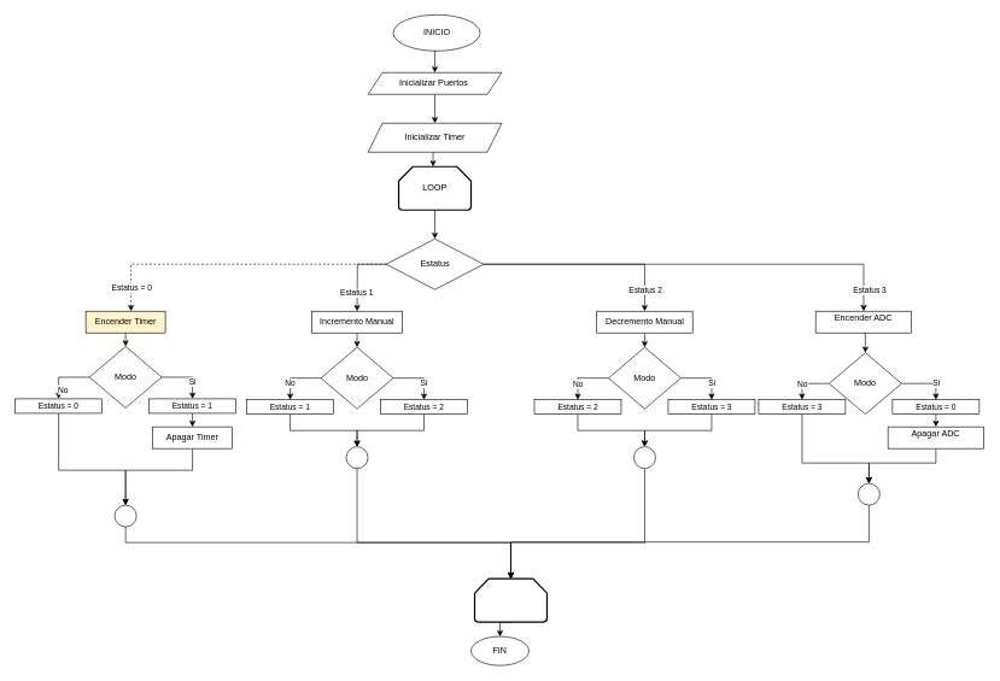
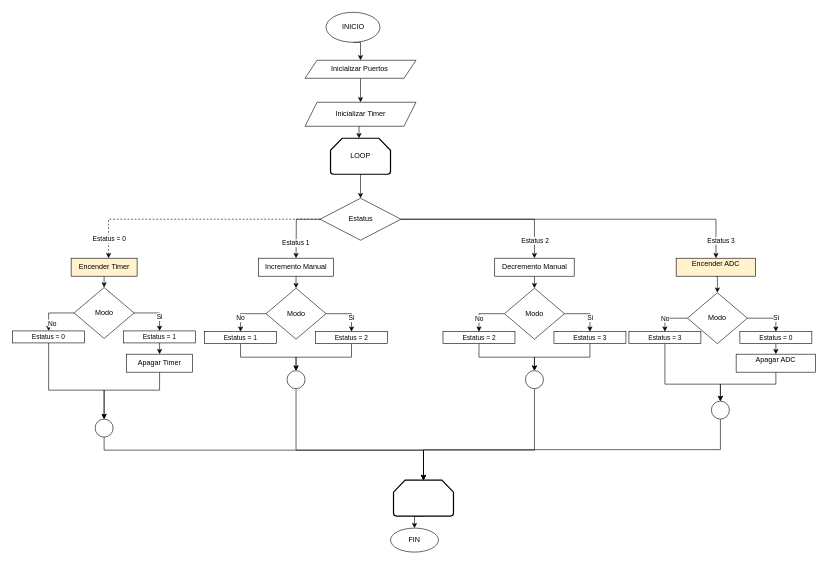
  <mxCell id="0" />
  <mxCell id="1" parent="0" />
  <mxCell id="2" style="edgeStyle=orthogonalEdgeStyle;rounded=0;orthogonalLoop=1;jettySize=auto;html=1;exitX=0.5;exitY=1;exitDx=0;exitDy=0;entryX=0.5;entryY=0;entryDx=0;entryDy=0;" edge="1" parent="1" source="3" target="73"><mxGeometry relative="1" as="geometry" /></mxCell>
- <mxCell id="3" value="INICIO" style="ellipse;whiteSpace=wrap;html=1;" parent="1" vertex="1"><mxGeometry x="542.5" y="20" width="120" height="50" as="geometry" /></mxCell>
+ <mxCell id="3" value="INICIO" style="ellipse;whiteSpace=wrap;html=1;" parent="1" vertex="1"><mxGeometry x="542.5" y="20" width="90" height="50" as="geometry" /></mxCell>
  <mxCell id="4" style="edgeStyle=orthogonalEdgeStyle;rounded=0;orthogonalLoop=1;jettySize=auto;html=1;exitX=0.5;exitY=1;exitDx=0;exitDy=0;exitPerimeter=0;" parent="1" source="5" target="17" edge="1"><mxGeometry relative="1" as="geometry" /></mxCell>
  <mxCell id="5" value="LOOP" style="strokeWidth=2;html=1;shape=mxgraph.flowchart.loop_limit;whiteSpace=wrap;" parent="1" vertex="1"><mxGeometry x="550" y="230" width="100" height="60" as="geometry" /></mxCell>
  <mxCell id="6" style="edgeStyle=orthogonalEdgeStyle;rounded=0;orthogonalLoop=1;jettySize=auto;html=1;exitX=0.5;exitY=1;exitDx=0;exitDy=0;exitPerimeter=0;entryX=0.5;entryY=0;entryDx=0;entryDy=0;" parent="1" source="7" target="8" edge="1"><mxGeometry relative="1" as="geometry" /></mxCell>
  <mxCell id="7" value="" style="strokeWidth=2;html=1;shape=mxgraph.flowchart.loop_limit;whiteSpace=wrap;" parent="1" vertex="1"><mxGeometry x="655" y="800" width="100" height="60" as="geometry" /></mxCell>
  <mxCell id="8" value="FIN" style="ellipse;whiteSpace=wrap;html=1;" parent="1" vertex="1"><mxGeometry x="650" y="880" width="80" height="40" as="geometry" /></mxCell>
  <mxCell id="9" style="edgeStyle=orthogonalEdgeStyle;rounded=0;orthogonalLoop=1;jettySize=auto;html=1;exitX=0.5;exitY=1;exitDx=0;exitDy=0;entryX=0.5;entryY=0;entryDx=0;entryDy=0;" parent="1" source="10" edge="1"><mxGeometry relative="1" as="geometry"><mxPoint x="597.5" y="230" as="targetPoint" /></mxGeometry></mxCell>
  <mxCell id="10" value="Inicializar Timer" style="shape=parallelogram;perimeter=parallelogramPerimeter;whiteSpace=wrap;html=1;fixedSize=1;" parent="1" vertex="1"><mxGeometry x="507.5" y="170" width="185" height="40" as="geometry" /></mxCell>
  <mxCell id="11" style="edgeStyle=orthogonalEdgeStyle;rounded=0;orthogonalLoop=1;jettySize=auto;html=1;exitX=0;exitY=0.5;exitDx=0;exitDy=0;dashed=1;" parent="1" source="17" edge="1" target="19"><mxGeometry relative="1" as="geometry"><mxPoint x="240" y="430" as="targetPoint" /><Array as="points"><mxPoint x="180" y="365" /></Array></mxGeometry></mxCell>
  <mxCell id="12" value="Estatus = 0" style="edgeLabel;html=1;align=center;verticalAlign=middle;resizable=0;points=[];" parent="11" vertex="1" connectable="0"><mxGeometry x="0.918" relative="1" as="geometry"><mxPoint y="-15.39" as="offset" /></mxGeometry></mxCell>
  <mxCell id="13" style="edgeStyle=orthogonalEdgeStyle;rounded=0;orthogonalLoop=1;jettySize=auto;html=1;exitX=0;exitY=0.5;exitDx=0;exitDy=0;" parent="1" source="17" edge="1"><mxGeometry relative="1" as="geometry"><mxPoint x="492.5" y="430" as="targetPoint" /></mxGeometry></mxCell>
  <mxCell id="14" value="Estatus 1" style="edgeLabel;html=1;align=center;verticalAlign=middle;resizable=0;points=[];" parent="13" vertex="1" connectable="0"><mxGeometry x="0.521" y="-1" relative="1" as="geometry"><mxPoint as="offset" /></mxGeometry></mxCell>
  <mxCell id="15" style="edgeStyle=orthogonalEdgeStyle;rounded=0;orthogonalLoop=1;jettySize=auto;html=1;exitX=1;exitY=0.5;exitDx=0;exitDy=0;entryX=0.5;entryY=0;entryDx=0;entryDy=0;" parent="1" source="17" target="45" edge="1"><mxGeometry relative="1" as="geometry" /></mxCell>
  <mxCell id="16" style="edgeStyle=orthogonalEdgeStyle;rounded=0;orthogonalLoop=1;jettySize=auto;html=1;exitX=1;exitY=0.5;exitDx=0;exitDy=0;" parent="1" source="17" target="59" edge="1"><mxGeometry relative="1" as="geometry" /></mxCell>
  <mxCell id="17" value="Estatus" style="rhombus;whiteSpace=wrap;html=1;" parent="1" vertex="1"><mxGeometry x="532.5" y="330" width="135" height="70" as="geometry" /></mxCell>
  <mxCell id="18" style="edgeStyle=orthogonalEdgeStyle;rounded=0;orthogonalLoop=1;jettySize=auto;html=1;exitX=0.5;exitY=1;exitDx=0;exitDy=0;entryX=0.5;entryY=0;entryDx=0;entryDy=0;" edge="1" parent="1" source="19" target="24"><mxGeometry relative="1" as="geometry" /></mxCell>
  <mxCell id="19" value="Encender Timer" style="rounded=0;whiteSpace=wrap;html=1;fillColor=#fff2cc;" parent="1" vertex="1"><mxGeometry x="117.5" y="430" width="110" height="30" as="geometry" /></mxCell>
  <mxCell id="20" style="edgeStyle=orthogonalEdgeStyle;rounded=0;orthogonalLoop=1;jettySize=auto;html=1;exitX=1;exitY=0.5;exitDx=0;exitDy=0;" parent="1" source="24" target="26" edge="1"><mxGeometry relative="1" as="geometry"><mxPoint x="265" y="581.25" as="targetPoint" /></mxGeometry></mxCell>
  <mxCell id="21" value="Si" style="edgeLabel;html=1;align=center;verticalAlign=middle;resizable=0;points=[];" parent="20" vertex="1" connectable="0"><mxGeometry x="0.633" y="1" relative="1" as="geometry"><mxPoint x="-1.01" y="-9.87" as="offset" /></mxGeometry></mxCell>
  <mxCell id="22" style="edgeStyle=orthogonalEdgeStyle;rounded=0;orthogonalLoop=1;jettySize=auto;html=1;exitX=0;exitY=0.5;exitDx=0;exitDy=0;" parent="1" source="24" target="28" edge="1"><mxGeometry relative="1" as="geometry" /></mxCell>
  <mxCell id="23" value="No" style="edgeLabel;html=1;align=center;verticalAlign=middle;resizable=0;points=[];" parent="22" vertex="1" connectable="0"><mxGeometry x="0.022" y="17" relative="1" as="geometry"><mxPoint as="offset" /></mxGeometry></mxCell>
  <mxCell id="24" value="Modo" style="rhombus;whiteSpace=wrap;html=1;" parent="1" vertex="1"><mxGeometry x="122.5" y="478.75" width="100" height="85" as="geometry" /></mxCell>
  <mxCell id="25" style="edgeStyle=orthogonalEdgeStyle;rounded=0;orthogonalLoop=1;jettySize=auto;html=1;exitX=0.5;exitY=1;exitDx=0;exitDy=0;entryX=0.5;entryY=0;entryDx=0;entryDy=0;" edge="1" parent="1" source="26" target="75"><mxGeometry relative="1" as="geometry" /></mxCell>
  <mxCell id="26" value="&lt;span style=&quot;font-size: 11px ; background-color: rgb(255 , 255 , 255)&quot;&gt;Estatus = 1&lt;/span&gt;" style="rounded=0;whiteSpace=wrap;html=1;" parent="1" vertex="1"><mxGeometry x="205" y="551.25" width="120" height="20" as="geometry" /></mxCell>
  <mxCell id="27" style="edgeStyle=orthogonalEdgeStyle;rounded=0;orthogonalLoop=1;jettySize=auto;html=1;exitX=0.5;exitY=1;exitDx=0;exitDy=0;entryX=0.5;entryY=0;entryDx=0;entryDy=0;" parent="1" source="28" target="30" edge="1"><mxGeometry relative="1" as="geometry"><Array as="points"><mxPoint x="80" y="650" /><mxPoint x="173" y="650" /></Array></mxGeometry></mxCell>
  <mxCell id="28" value="&lt;span style=&quot;font-size: 11px ; background-color: rgb(255 , 255 , 255)&quot;&gt;Estatus = 0&lt;/span&gt;" style="rounded=0;whiteSpace=wrap;html=1;" parent="1" vertex="1"><mxGeometry x="20" y="551.25" width="120" height="20" as="geometry" /></mxCell>
  <mxCell id="29" style="edgeStyle=orthogonalEdgeStyle;rounded=0;orthogonalLoop=1;jettySize=auto;html=1;exitX=0.5;exitY=1;exitDx=0;exitDy=0;" edge="1" parent="1" source="30" target="7"><mxGeometry relative="1" as="geometry"><Array as="points"><mxPoint x="172" y="750" /><mxPoint x="705" y="750" /></Array></mxGeometry></mxCell>
  <mxCell id="30" value="" style="ellipse;whiteSpace=wrap;html=1;aspect=fixed;" parent="1" vertex="1"><mxGeometry x="157.5" y="698.25" width="30" height="30" as="geometry" /></mxCell>
  <mxCell id="31" style="edgeStyle=orthogonalEdgeStyle;rounded=0;orthogonalLoop=1;jettySize=auto;html=1;exitX=0.5;exitY=1;exitDx=0;exitDy=0;entryX=0.5;entryY=0;entryDx=0;entryDy=0;" edge="1" parent="1" source="32" target="37"><mxGeometry relative="1" as="geometry" /></mxCell>
  <mxCell id="32" value="&lt;div&gt;Incremento Manual&lt;/div&gt;" style="rounded=0;whiteSpace=wrap;html=1;" parent="1" vertex="1"><mxGeometry x="430" y="430" width="125" height="30" as="geometry" /></mxCell>
  <mxCell id="33" style="edgeStyle=orthogonalEdgeStyle;rounded=0;orthogonalLoop=1;jettySize=auto;html=1;exitX=1;exitY=0.5;exitDx=0;exitDy=0;" parent="1" source="37" target="39" edge="1"><mxGeometry relative="1" as="geometry"><mxPoint x="585" y="582.5" as="targetPoint" /></mxGeometry></mxCell>
  <mxCell id="34" value="Si" style="edgeLabel;html=1;align=center;verticalAlign=middle;resizable=0;points=[];" parent="33" vertex="1" connectable="0"><mxGeometry x="0.633" y="1" relative="1" as="geometry"><mxPoint x="-1.01" y="-9.87" as="offset" /></mxGeometry></mxCell>
  <mxCell id="35" style="edgeStyle=orthogonalEdgeStyle;rounded=0;orthogonalLoop=1;jettySize=auto;html=1;exitX=0;exitY=0.5;exitDx=0;exitDy=0;" parent="1" source="37" target="41" edge="1"><mxGeometry relative="1" as="geometry" /></mxCell>
  <mxCell id="36" value="No" style="edgeLabel;html=1;align=center;verticalAlign=middle;resizable=0;points=[];" parent="35" vertex="1" connectable="0"><mxGeometry x="0.022" y="17" relative="1" as="geometry"><mxPoint x="-5.53" y="-9.51" as="offset" /></mxGeometry></mxCell>
  <mxCell id="37" value="Modo" style="rhombus;whiteSpace=wrap;html=1;" parent="1" vertex="1"><mxGeometry x="442.5" y="480" width="100" height="85" as="geometry" /></mxCell>
  <mxCell id="38" style="edgeStyle=orthogonalEdgeStyle;rounded=0;orthogonalLoop=1;jettySize=auto;html=1;exitX=0.5;exitY=1;exitDx=0;exitDy=0;entryX=0.5;entryY=0;entryDx=0;entryDy=0;" parent="1" source="39" target="43" edge="1"><mxGeometry relative="1" as="geometry" /></mxCell>
  <mxCell id="39" value="&lt;span style=&quot;font-size: 11px ; background-color: rgb(255 , 255 , 255)&quot;&gt;Estatus = 2&lt;/span&gt;" style="rounded=0;whiteSpace=wrap;html=1;" parent="1" vertex="1"><mxGeometry x="525" y="552.5" width="120" height="20" as="geometry" /></mxCell>
  <mxCell id="40" style="edgeStyle=orthogonalEdgeStyle;rounded=0;orthogonalLoop=1;jettySize=auto;html=1;exitX=0.5;exitY=1;exitDx=0;exitDy=0;entryX=0.5;entryY=0;entryDx=0;entryDy=0;" parent="1" source="41" target="43" edge="1"><mxGeometry relative="1" as="geometry" /></mxCell>
  <mxCell id="41" value="&lt;span style=&quot;font-size: 11px ; background-color: rgb(255 , 255 , 255)&quot;&gt;Estatus = 1&lt;/span&gt;" style="rounded=0;whiteSpace=wrap;html=1;" parent="1" vertex="1"><mxGeometry x="340" y="552.5" width="120" height="20" as="geometry" /></mxCell>
  <mxCell id="42" style="edgeStyle=orthogonalEdgeStyle;rounded=0;orthogonalLoop=1;jettySize=auto;html=1;exitX=0.5;exitY=1;exitDx=0;exitDy=0;" edge="1" parent="1" source="43" target="7"><mxGeometry relative="1" as="geometry"><Array as="points"><mxPoint x="492" y="750" /><mxPoint x="705" y="750" /></Array></mxGeometry></mxCell>
  <mxCell id="43" value="" style="ellipse;whiteSpace=wrap;html=1;aspect=fixed;" parent="1" vertex="1"><mxGeometry x="477.5" y="617.5" width="30" height="30" as="geometry" /></mxCell>
  <mxCell id="44" style="edgeStyle=orthogonalEdgeStyle;rounded=0;orthogonalLoop=1;jettySize=auto;html=1;exitX=0.5;exitY=1;exitDx=0;exitDy=0;entryX=0.5;entryY=0;entryDx=0;entryDy=0;" edge="1" parent="1" source="45" target="50"><mxGeometry relative="1" as="geometry" /></mxCell>
  <mxCell id="45" value="Decremento Manual" style="rounded=0;whiteSpace=wrap;html=1;" parent="1" vertex="1"><mxGeometry x="823.75" y="430" width="132.5" height="30" as="geometry" /></mxCell>
  <mxCell id="46" style="edgeStyle=orthogonalEdgeStyle;rounded=0;orthogonalLoop=1;jettySize=auto;html=1;exitX=1;exitY=0.5;exitDx=0;exitDy=0;" parent="1" source="50" target="52" edge="1"><mxGeometry relative="1" as="geometry"><mxPoint x="982.5" y="582.5" as="targetPoint" /></mxGeometry></mxCell>
  <mxCell id="47" value="Si" style="edgeLabel;html=1;align=center;verticalAlign=middle;resizable=0;points=[];" parent="46" vertex="1" connectable="0"><mxGeometry x="0.633" y="1" relative="1" as="geometry"><mxPoint x="-1.01" y="-9.87" as="offset" /></mxGeometry></mxCell>
  <mxCell id="48" style="edgeStyle=orthogonalEdgeStyle;rounded=0;orthogonalLoop=1;jettySize=auto;html=1;exitX=0;exitY=0.5;exitDx=0;exitDy=0;" parent="1" source="50" target="54" edge="1"><mxGeometry relative="1" as="geometry" /></mxCell>
  <mxCell id="49" value="No" style="edgeLabel;html=1;align=center;verticalAlign=middle;resizable=0;points=[];" parent="48" vertex="1" connectable="0"><mxGeometry x="0.022" y="17" relative="1" as="geometry"><mxPoint x="-5.41" y="-9.5" as="offset" /></mxGeometry></mxCell>
  <mxCell id="50" value="Modo" style="rhombus;whiteSpace=wrap;html=1;" parent="1" vertex="1"><mxGeometry x="840" y="480" width="100" height="85" as="geometry" /></mxCell>
  <mxCell id="51" style="edgeStyle=orthogonalEdgeStyle;rounded=0;orthogonalLoop=1;jettySize=auto;html=1;exitX=0.5;exitY=1;exitDx=0;exitDy=0;entryX=0.5;entryY=0;entryDx=0;entryDy=0;" parent="1" source="52" target="56" edge="1"><mxGeometry relative="1" as="geometry" /></mxCell>
  <mxCell id="52" value="&lt;span style=&quot;font-size: 11px ; background-color: rgb(255 , 255 , 255)&quot;&gt;Estatus = 3&lt;/span&gt;" style="rounded=0;whiteSpace=wrap;html=1;" parent="1" vertex="1"><mxGeometry x="922.5" y="552.5" width="120" height="20" as="geometry" /></mxCell>
  <mxCell id="53" style="edgeStyle=orthogonalEdgeStyle;rounded=0;orthogonalLoop=1;jettySize=auto;html=1;exitX=0.5;exitY=1;exitDx=0;exitDy=0;entryX=0.5;entryY=0;entryDx=0;entryDy=0;" parent="1" source="54" target="56" edge="1"><mxGeometry relative="1" as="geometry" /></mxCell>
  <mxCell id="54" value="&lt;span style=&quot;font-size: 11px ; background-color: rgb(255 , 255 , 255)&quot;&gt;Estatus = 2&lt;/span&gt;" style="rounded=0;whiteSpace=wrap;html=1;" parent="1" vertex="1"><mxGeometry x="737.5" y="552.5" width="120" height="20" as="geometry" /></mxCell>
  <mxCell id="55" style="edgeStyle=orthogonalEdgeStyle;rounded=0;orthogonalLoop=1;jettySize=auto;html=1;exitX=0.5;exitY=1;exitDx=0;exitDy=0;entryX=0.5;entryY=0;entryDx=0;entryDy=0;entryPerimeter=0;" edge="1" parent="1" source="56" target="7"><mxGeometry relative="1" as="geometry"><Array as="points"><mxPoint x="890" y="750" /><mxPoint x="705" y="750" /></Array></mxGeometry></mxCell>
  <mxCell id="56" value="" style="ellipse;whiteSpace=wrap;html=1;aspect=fixed;" parent="1" vertex="1"><mxGeometry x="875" y="617.5" width="30" height="30" as="geometry" /></mxCell>
  <mxCell id="57" value="Estatus 2" style="edgeLabel;html=1;align=center;verticalAlign=middle;resizable=0;points=[];" parent="1" vertex="1" connectable="0"><mxGeometry x="890" y="400" as="geometry" /></mxCell>
  <mxCell id="58" style="edgeStyle=orthogonalEdgeStyle;rounded=0;orthogonalLoop=1;jettySize=auto;html=1;exitX=0.5;exitY=1;exitDx=0;exitDy=0;entryX=0.5;entryY=0;entryDx=0;entryDy=0;" edge="1" parent="1" source="59" target="64"><mxGeometry relative="1" as="geometry" /></mxCell>
- <mxCell id="59" value="Encender ADC&lt;br&gt;&lt;p class=&quot;MsoNormal&quot;&gt;&lt;/p&gt;" style="rounded=0;whiteSpace=wrap;html=1;" parent="1" vertex="1"><mxGeometry x="1126.25" y="430" width="132.5" height="30" as="geometry" /></mxCell>
+ <mxCell id="59" value="Encender ADC&lt;br&gt;&lt;p class=&quot;MsoNormal&quot;&gt;&lt;/p&gt;" style="rounded=0;whiteSpace=wrap;html=1;fillColor=#fff2cc;" parent="1" vertex="1"><mxGeometry x="1126.25" y="430" width="132.5" height="30" as="geometry" /></mxCell>
  <mxCell id="60" style="edgeStyle=orthogonalEdgeStyle;rounded=0;orthogonalLoop=1;jettySize=auto;html=1;exitX=1;exitY=0.5;exitDx=0;exitDy=0;" parent="1" source="64" target="66" edge="1"><mxGeometry relative="1" as="geometry"><mxPoint x="1292.5" y="582.5" as="targetPoint" /></mxGeometry></mxCell>
  <mxCell id="61" value="Si" style="edgeLabel;html=1;align=center;verticalAlign=middle;resizable=0;points=[];" parent="60" vertex="1" connectable="0"><mxGeometry x="0.633" y="1" relative="1" as="geometry"><mxPoint x="-1.01" y="-9.87" as="offset" /></mxGeometry></mxCell>
  <mxCell id="62" style="edgeStyle=orthogonalEdgeStyle;rounded=0;orthogonalLoop=1;jettySize=auto;html=1;exitX=0;exitY=0.5;exitDx=0;exitDy=0;" parent="1" source="64" target="68" edge="1"><mxGeometry relative="1" as="geometry" /></mxCell>
  <mxCell id="63" value="No" style="edgeLabel;html=1;align=center;verticalAlign=middle;resizable=0;points=[];" parent="62" vertex="1" connectable="0"><mxGeometry x="0.022" y="17" relative="1" as="geometry"><mxPoint x="-6.83" y="-17" as="offset" /></mxGeometry></mxCell>
  <mxCell id="64" value="Modo" style="rhombus;whiteSpace=wrap;html=1;" parent="1" vertex="1"><mxGeometry x="1145" y="487.5" width="100" height="85" as="geometry" /></mxCell>
  <mxCell id="65" style="edgeStyle=orthogonalEdgeStyle;rounded=0;orthogonalLoop=1;jettySize=auto;html=1;exitX=0.5;exitY=1;exitDx=0;exitDy=0;entryX=0.5;entryY=0;entryDx=0;entryDy=0;" edge="1" parent="1" source="66" target="77"><mxGeometry relative="1" as="geometry" /></mxCell>
  <mxCell id="66" value="&lt;span style=&quot;font-size: 11px ; background-color: rgb(255 , 255 , 255)&quot;&gt;Estatus = 0&lt;/span&gt;" style="rounded=0;whiteSpace=wrap;html=1;" parent="1" vertex="1"><mxGeometry x="1232.5" y="552.5" width="120" height="20" as="geometry" /></mxCell>
  <mxCell id="67" style="edgeStyle=orthogonalEdgeStyle;rounded=0;orthogonalLoop=1;jettySize=auto;html=1;exitX=0.5;exitY=1;exitDx=0;exitDy=0;entryX=0.5;entryY=0;entryDx=0;entryDy=0;" edge="1" parent="1" source="68" target="70"><mxGeometry relative="1" as="geometry"><Array as="points"><mxPoint x="1108" y="640" /><mxPoint x="1200" y="640" /></Array></mxGeometry></mxCell>
  <mxCell id="68" value="&lt;span style=&quot;font-size: 11px ; background-color: rgb(255 , 255 , 255)&quot;&gt;Estatus = 3&lt;/span&gt;" style="rounded=0;whiteSpace=wrap;html=1;" parent="1" vertex="1"><mxGeometry x="1047.5" y="552.5" width="120" height="20" as="geometry" /></mxCell>
  <mxCell id="69" style="edgeStyle=orthogonalEdgeStyle;rounded=0;orthogonalLoop=1;jettySize=auto;html=1;exitX=0.5;exitY=1;exitDx=0;exitDy=0;entryX=0.5;entryY=0;entryDx=0;entryDy=0;entryPerimeter=0;" edge="1" parent="1" source="70" target="7"><mxGeometry relative="1" as="geometry" /></mxCell>
  <mxCell id="70" value="" style="ellipse;whiteSpace=wrap;html=1;aspect=fixed;" parent="1" vertex="1"><mxGeometry x="1185" y="668.25" width="30" height="30" as="geometry" /></mxCell>
  <mxCell id="71" value="Estatus 3" style="edgeLabel;html=1;align=center;verticalAlign=middle;resizable=0;points=[];" parent="1" vertex="1" connectable="0"><mxGeometry x="1200" y="400" as="geometry" /></mxCell>
  <mxCell id="72" style="edgeStyle=orthogonalEdgeStyle;rounded=0;orthogonalLoop=1;jettySize=auto;html=1;exitX=0.5;exitY=1;exitDx=0;exitDy=0;entryX=0.5;entryY=0;entryDx=0;entryDy=0;" edge="1" parent="1" source="73" target="10"><mxGeometry relative="1" as="geometry" /></mxCell>
  <mxCell id="73" value="Inicializar Puertos&amp;nbsp;" style="shape=parallelogram;perimeter=parallelogramPerimeter;whiteSpace=wrap;html=1;fixedSize=1;" vertex="1" parent="1"><mxGeometry x="507.5" y="100" width="185" height="30" as="geometry" /></mxCell>
  <mxCell id="74" style="edgeStyle=orthogonalEdgeStyle;rounded=0;orthogonalLoop=1;jettySize=auto;html=1;exitX=0.5;exitY=1;exitDx=0;exitDy=0;entryX=0.5;entryY=0;entryDx=0;entryDy=0;" edge="1" parent="1" source="75" target="30"><mxGeometry relative="1" as="geometry"><Array as="points"><mxPoint x="265" y="650" /><mxPoint x="173" y="650" /></Array></mxGeometry></mxCell>
  <mxCell id="75" value="Apagar Timer" style="rounded=0;whiteSpace=wrap;html=1;" vertex="1" parent="1"><mxGeometry x="210" y="590" width="110" height="30" as="geometry" /></mxCell>
  <mxCell id="76" style="edgeStyle=orthogonalEdgeStyle;rounded=0;orthogonalLoop=1;jettySize=auto;html=1;exitX=0.5;exitY=1;exitDx=0;exitDy=0;entryX=0.5;entryY=0;entryDx=0;entryDy=0;" edge="1" parent="1" source="77" target="70"><mxGeometry relative="1" as="geometry"><Array as="points"><mxPoint x="1293" y="640" /><mxPoint x="1200" y="640" /></Array></mxGeometry></mxCell>
  <mxCell id="77" value="Apagar ADC&lt;br&gt;&lt;p class=&quot;MsoNormal&quot;&gt;&lt;/p&gt;" style="rounded=0;whiteSpace=wrap;html=1;" vertex="1" parent="1"><mxGeometry x="1226.25" y="590" width="132.5" height="30" as="geometry" /></mxCell>
